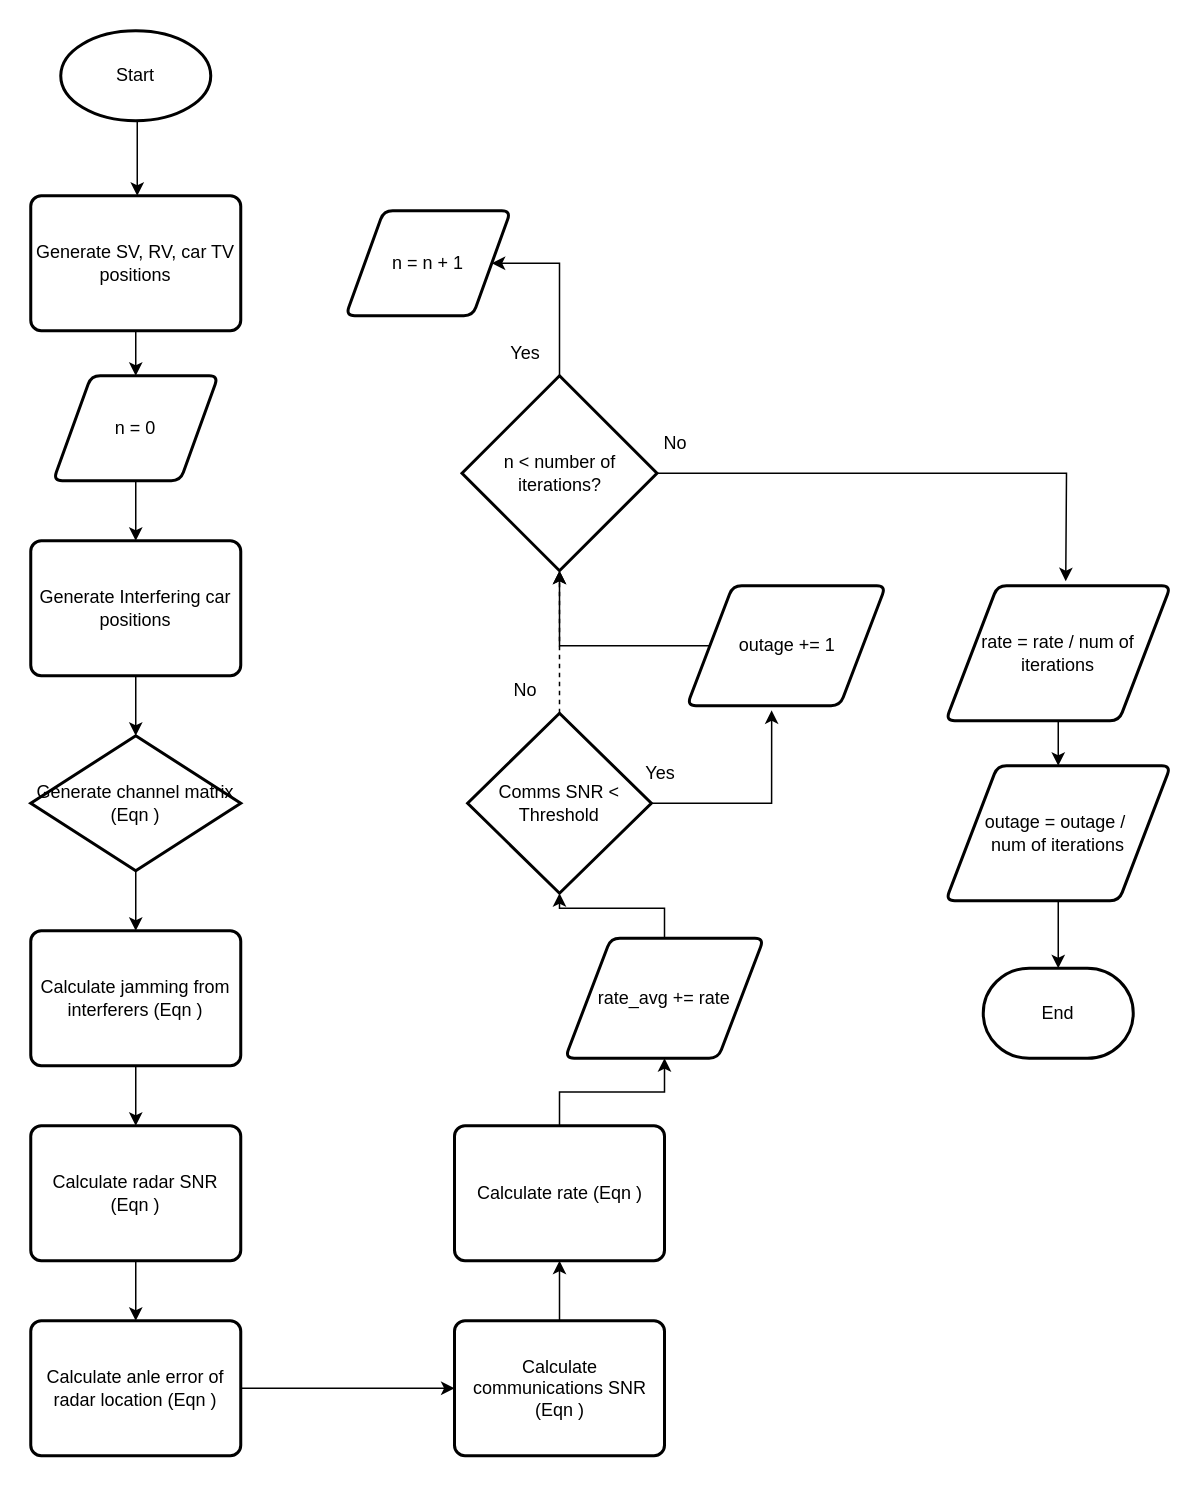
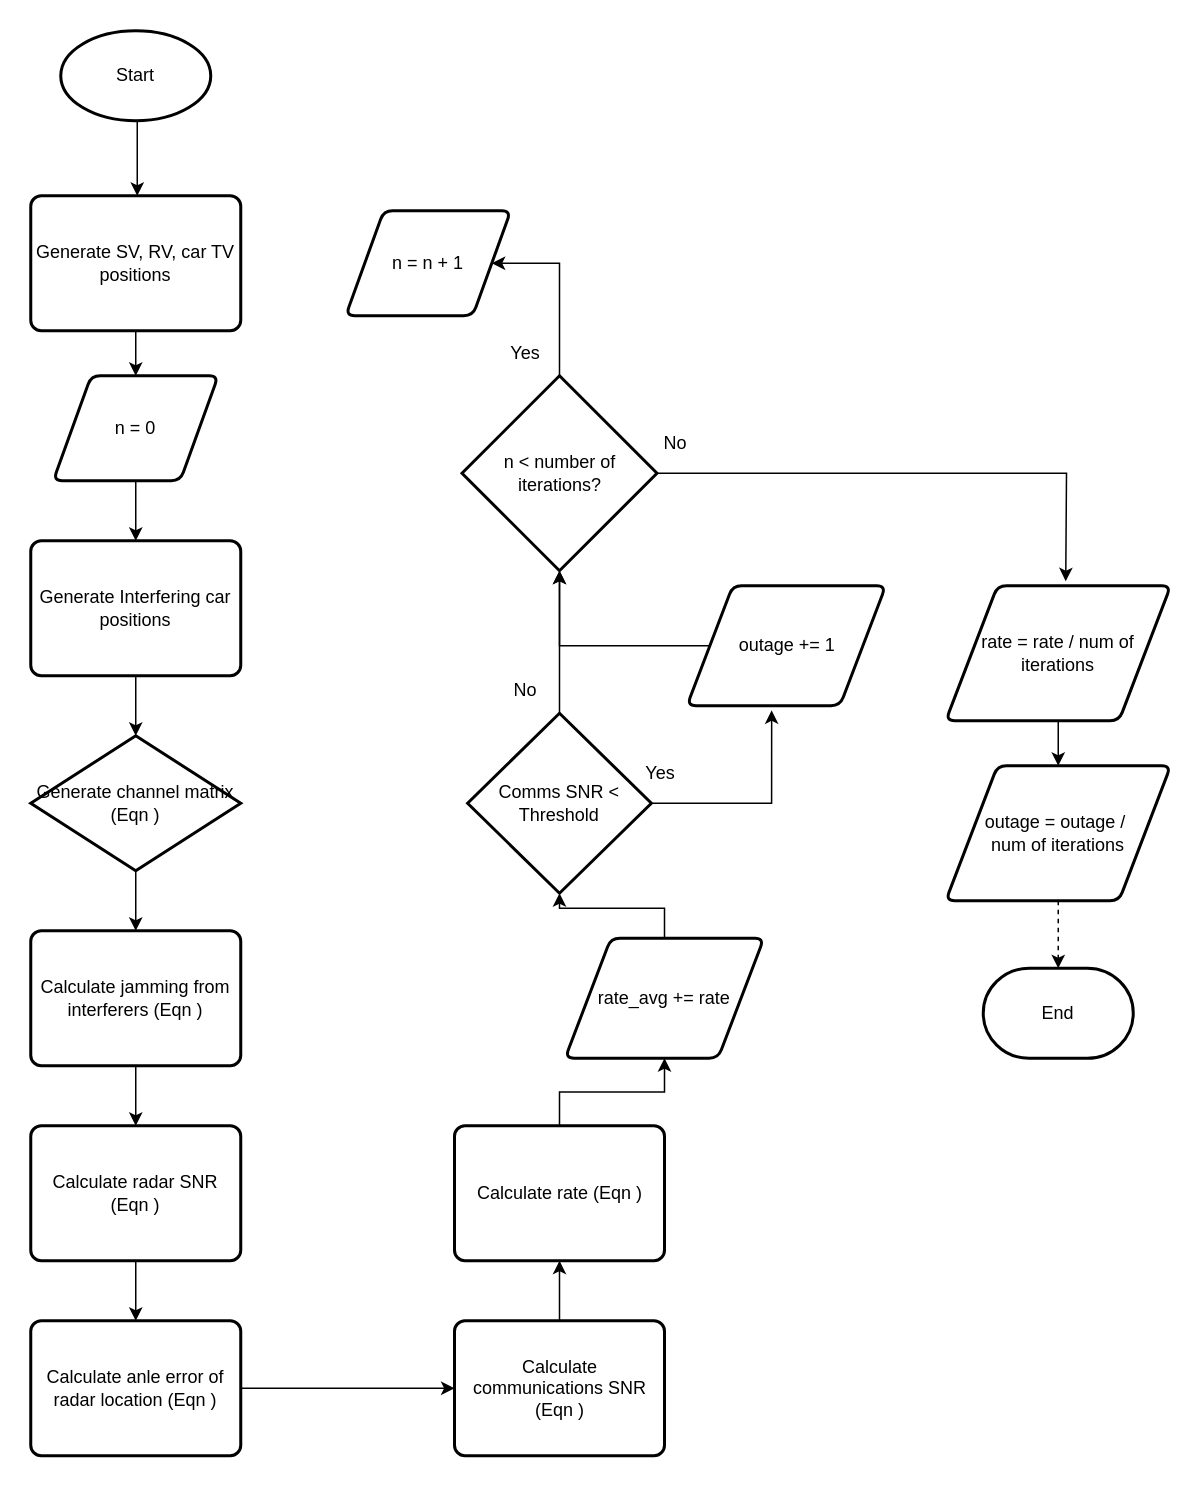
  <mxCell id="0" />
  <mxCell id="1" parent="0" />
  <mxCell id="2" value="End" style="strokeWidth=2;html=1;shape=mxgraph.flowchart.terminator;whiteSpace=wrap;" parent="1" vertex="1"><mxGeometry x="655" y="645" width="100" height="60" as="geometry" /></mxCell>
  <mxCell id="3" value="" style="edgeStyle=orthogonalEdgeStyle;rounded=0;orthogonalLoop=1;jettySize=auto;html=1;" edge="1" parent="1"><mxGeometry relative="1" as="geometry"><mxPoint x="91" y="80" as="sourcePoint" /><mxPoint x="91" y="130" as="targetPoint" /></mxGeometry></mxCell>
  <mxCell id="4" value="Start" style="strokeWidth=2;html=1;shape=mxgraph.flowchart.start_1;whiteSpace=wrap;" parent="1" vertex="1"><mxGeometry x="40" y="20" width="100" height="60" as="geometry" /></mxCell>
  <mxCell id="5" value="Generate SV, RV, car TV positions" style="rounded=1;whiteSpace=wrap;html=1;absoluteArcSize=1;arcSize=14;strokeWidth=2;" vertex="1" parent="1"><mxGeometry x="20" y="130" width="140" height="90" as="geometry" /></mxCell>
  <mxCell id="6" value="n &amp;lt; number of iterations?" style="strokeWidth=2;html=1;shape=mxgraph.flowchart.decision;whiteSpace=wrap;" vertex="1" parent="1"><mxGeometry x="307.5" y="250" width="130" height="130" as="geometry" /></mxCell>
  <mxCell id="7" value="n = n + 1" style="shape=parallelogram;html=1;strokeWidth=2;perimeter=parallelogramPerimeter;whiteSpace=wrap;rounded=1;arcSize=12;size=0.23;" vertex="1" parent="1"><mxGeometry x="230" y="140" width="110" height="70" as="geometry" /></mxCell>
  <mxCell id="8" value="n = 0" style="shape=parallelogram;html=1;strokeWidth=2;perimeter=parallelogramPerimeter;whiteSpace=wrap;rounded=1;arcSize=12;size=0.23;" vertex="1" parent="1"><mxGeometry x="35" y="250" width="110" height="70" as="geometry" /></mxCell>
  <mxCell id="9" value="" style="edgeStyle=orthogonalEdgeStyle;rounded=0;orthogonalLoop=1;jettySize=auto;html=1;exitX=0.5;exitY=1;exitDx=0;exitDy=0;entryX=0.5;entryY=0;entryDx=0;entryDy=0;" edge="1" parent="1" source="5" target="8"><mxGeometry relative="1" as="geometry"><mxPoint x="90" y="350" as="sourcePoint" /><mxPoint x="110" y="150" as="targetPoint" /></mxGeometry></mxCell>
  <mxCell id="10" value="Yes" style="text;html=1;align=center;verticalAlign=middle;whiteSpace=wrap;rounded=0;" vertex="1" parent="1"><mxGeometry x="320" y="220" width="60" height="30" as="geometry" /></mxCell>
  <mxCell id="11" value="" style="edgeStyle=orthogonalEdgeStyle;rounded=0;orthogonalLoop=1;jettySize=auto;html=1;exitX=1;exitY=0.5;exitDx=0;exitDy=0;exitPerimeter=0;" edge="1" parent="1" source="6"><mxGeometry relative="1" as="geometry"><mxPoint x="490" y="190" as="sourcePoint" /><mxPoint x="710" y="387" as="targetPoint" /></mxGeometry></mxCell>
  <mxCell id="12" value="Generate Interfering car positions" style="rounded=1;whiteSpace=wrap;html=1;absoluteArcSize=1;arcSize=14;strokeWidth=2;" vertex="1" parent="1"><mxGeometry x="20" y="360" width="140" height="90" as="geometry" /></mxCell>
  <mxCell id="13" value="" style="edgeStyle=orthogonalEdgeStyle;rounded=0;orthogonalLoop=1;jettySize=auto;html=1;exitX=0.5;exitY=1;exitDx=0;exitDy=0;entryX=0.5;entryY=0;entryDx=0;entryDy=0;" edge="1" parent="1" source="8" target="12"><mxGeometry relative="1" as="geometry"><mxPoint x="100" y="360" as="sourcePoint" /><mxPoint x="100" y="400" as="targetPoint" /></mxGeometry></mxCell>
  <mxCell id="14" value="No" style="text;html=1;align=center;verticalAlign=middle;whiteSpace=wrap;rounded=0;" vertex="1" parent="1"><mxGeometry x="420" y="280" width="60" height="30" as="geometry" /></mxCell>
  <mxCell id="15" value="Generate channel matrix (Eqn )" style="rhombus;whiteSpace=wrap;html=1;absoluteArcSize=1;arcSize=14;strokeWidth=2;" vertex="1" parent="1"><mxGeometry x="20" y="490" width="140" height="90" as="geometry" /></mxCell>
  <mxCell id="16" value="Calculate jamming from interferers (Eqn )" style="rounded=1;whiteSpace=wrap;html=1;absoluteArcSize=1;arcSize=14;strokeWidth=2;" vertex="1" parent="1"><mxGeometry x="20" y="620" width="140" height="90" as="geometry" /></mxCell>
  <mxCell id="17" value="Calculate radar SNR (Eqn )" style="rounded=1;whiteSpace=wrap;html=1;absoluteArcSize=1;arcSize=14;strokeWidth=2;" vertex="1" parent="1"><mxGeometry x="20" y="750" width="140" height="90" as="geometry" /></mxCell>
  <mxCell id="18" value="Calculate anle error of radar location (Eqn )" style="rounded=1;whiteSpace=wrap;html=1;absoluteArcSize=1;arcSize=14;strokeWidth=2;" vertex="1" parent="1"><mxGeometry x="20" y="880" width="140" height="90" as="geometry" /></mxCell>
  <mxCell id="19" value="Calculate communications SNR (Eqn )" style="rounded=1;whiteSpace=wrap;html=1;absoluteArcSize=1;arcSize=14;strokeWidth=2;" vertex="1" parent="1"><mxGeometry x="302.5" y="880" width="140" height="90" as="geometry" /></mxCell>
  <mxCell id="20" value="Calculate rate (Eqn )" style="rounded=1;whiteSpace=wrap;html=1;absoluteArcSize=1;arcSize=14;strokeWidth=2;" vertex="1" parent="1"><mxGeometry x="302.5" y="750" width="140" height="90" as="geometry" /></mxCell>
  <mxCell id="21" value="Comms SNR &amp;lt; Threshold" style="strokeWidth=2;html=1;shape=mxgraph.flowchart.decision;whiteSpace=wrap;" vertex="1" parent="1"><mxGeometry x="311.25" y="475" width="122.5" height="120" as="geometry" /></mxCell>
  <mxCell id="22" value="rate_avg += rate" style="shape=parallelogram;html=1;strokeWidth=2;perimeter=parallelogramPerimeter;whiteSpace=wrap;rounded=1;arcSize=12;size=0.23;" vertex="1" parent="1"><mxGeometry x="376.25" y="625" width="132.5" height="80" as="geometry" /></mxCell>
  <mxCell id="23" value="Yes" style="text;html=1;align=center;verticalAlign=middle;whiteSpace=wrap;rounded=0;" vertex="1" parent="1"><mxGeometry x="410" y="500" width="60" height="30" as="geometry" /></mxCell>
  <mxCell id="24" value="No" style="text;html=1;align=center;verticalAlign=middle;whiteSpace=wrap;rounded=0;" vertex="1" parent="1"><mxGeometry x="320" y="445" width="60" height="30" as="geometry" /></mxCell>
  <mxCell id="25" value="" style="edgeStyle=orthogonalEdgeStyle;rounded=0;orthogonalLoop=1;jettySize=auto;html=1;exitX=0.5;exitY=1;exitDx=0;exitDy=0;entryX=0.5;entryY=0;entryDx=0;entryDy=0;" edge="1" parent="1" source="12" target="15"><mxGeometry relative="1" as="geometry"><mxPoint x="100" y="330" as="sourcePoint" /><mxPoint x="100" y="370" as="targetPoint" /></mxGeometry></mxCell>
  <mxCell id="26" value="" style="edgeStyle=orthogonalEdgeStyle;rounded=0;orthogonalLoop=1;jettySize=auto;html=1;exitX=0.5;exitY=1;exitDx=0;exitDy=0;entryX=0.5;entryY=0;entryDx=0;entryDy=0;" edge="1" parent="1" source="15" target="16"><mxGeometry relative="1" as="geometry"><mxPoint x="110" y="340" as="sourcePoint" /><mxPoint x="110" y="380" as="targetPoint" /></mxGeometry></mxCell>
  <mxCell id="27" value="" style="edgeStyle=orthogonalEdgeStyle;rounded=0;orthogonalLoop=1;jettySize=auto;html=1;exitX=0.5;exitY=1;exitDx=0;exitDy=0;entryX=0.5;entryY=0;entryDx=0;entryDy=0;" edge="1" parent="1" source="16" target="17"><mxGeometry relative="1" as="geometry"><mxPoint x="120" y="350" as="sourcePoint" /><mxPoint x="120" y="390" as="targetPoint" /></mxGeometry></mxCell>
  <mxCell id="28" value="" style="edgeStyle=orthogonalEdgeStyle;rounded=0;orthogonalLoop=1;jettySize=auto;html=1;exitX=0.5;exitY=1;exitDx=0;exitDy=0;entryX=0.5;entryY=0;entryDx=0;entryDy=0;" edge="1" parent="1" source="17" target="18"><mxGeometry relative="1" as="geometry"><mxPoint x="130" y="360" as="sourcePoint" /><mxPoint x="130" y="400" as="targetPoint" /></mxGeometry></mxCell>
  <mxCell id="29" value="" style="edgeStyle=orthogonalEdgeStyle;rounded=0;orthogonalLoop=1;jettySize=auto;html=1;exitX=1;exitY=0.5;exitDx=0;exitDy=0;entryX=0;entryY=0.5;entryDx=0;entryDy=0;" edge="1" parent="1" source="18" target="19"><mxGeometry relative="1" as="geometry"><mxPoint x="140" y="370" as="sourcePoint" /><mxPoint x="140" y="410" as="targetPoint" /></mxGeometry></mxCell>
  <mxCell id="30" value="" style="edgeStyle=orthogonalEdgeStyle;rounded=0;orthogonalLoop=1;jettySize=auto;html=1;exitX=0.5;exitY=0;exitDx=0;exitDy=0;entryX=0.5;entryY=1;entryDx=0;entryDy=0;" edge="1" parent="1" source="19" target="20"><mxGeometry relative="1" as="geometry"><mxPoint x="150" y="380" as="sourcePoint" /><mxPoint x="150" y="420" as="targetPoint" /></mxGeometry></mxCell>
  <mxCell id="31" value="" style="edgeStyle=orthogonalEdgeStyle;rounded=0;orthogonalLoop=1;jettySize=auto;html=1;exitX=0.5;exitY=0;exitDx=0;exitDy=0;entryX=0.5;entryY=1;entryDx=0;entryDy=0;" edge="1" parent="1" source="20" target="22"><mxGeometry relative="1" as="geometry"><mxPoint x="160" y="390" as="sourcePoint" /><mxPoint x="160" y="430" as="targetPoint" /></mxGeometry></mxCell>
  <mxCell id="32" value="" style="edgeStyle=orthogonalEdgeStyle;rounded=0;orthogonalLoop=1;jettySize=auto;html=1;exitX=0.5;exitY=0;exitDx=0;exitDy=0;entryX=0.5;entryY=1;entryDx=0;entryDy=0;entryPerimeter=0;" edge="1" parent="1" source="22" target="21"><mxGeometry relative="1" as="geometry"><mxPoint x="170" y="400" as="sourcePoint" /><mxPoint x="290" y="610" as="targetPoint" /></mxGeometry></mxCell>
  <mxCell id="33" value="outage += 1" style="shape=parallelogram;html=1;strokeWidth=2;perimeter=parallelogramPerimeter;whiteSpace=wrap;rounded=1;arcSize=12;size=0.23;" vertex="1" parent="1"><mxGeometry x="457.5" y="390" width="132.5" height="80" as="geometry" /></mxCell>
  <mxCell id="34" value="" style="edgeStyle=orthogonalEdgeStyle;rounded=0;orthogonalLoop=1;jettySize=auto;html=1;exitX=1;exitY=0.5;exitDx=0;exitDy=0;entryX=0.426;entryY=1.038;entryDx=0;entryDy=0;entryPerimeter=0;exitPerimeter=0;" edge="1" parent="1" source="21" target="33"><mxGeometry relative="1" as="geometry"><mxPoint x="383" y="635" as="sourcePoint" /><mxPoint x="383" y="605" as="targetPoint" /></mxGeometry></mxCell>
  <mxCell id="35" value="" style="edgeStyle=orthogonalEdgeStyle;rounded=0;orthogonalLoop=1;jettySize=auto;html=1;exitX=0.5;exitY=0;exitDx=0;exitDy=0;entryX=1;entryY=0.5;entryDx=0;entryDy=0;exitPerimeter=0;" edge="1" parent="1" source="6" target="7"><mxGeometry relative="1" as="geometry"><mxPoint x="253" y="185" as="sourcePoint" /><mxPoint x="170" y="415" as="targetPoint" /><Array as="points"><mxPoint x="373" y="175" /></Array></mxGeometry></mxCell>
  <mxCell id="36" value="" style="edgeStyle=orthogonalEdgeStyle;rounded=0;orthogonalLoop=1;jettySize=auto;html=1;exitX=0;exitY=0.5;exitDx=0;exitDy=0;entryX=0.5;entryY=1;entryDx=0;entryDy=0;entryPerimeter=0;" edge="1" parent="1" source="33" target="6"><mxGeometry relative="1" as="geometry"><mxPoint x="383" y="260" as="sourcePoint" /><mxPoint x="337" y="185" as="targetPoint" /><Array as="points"><mxPoint x="373" y="430" /></Array></mxGeometry></mxCell>
- <mxCell id="37" value="" style="edgeStyle=orthogonalEdgeStyle;rounded=0;orthogonalLoop=1;jettySize=auto;html=1;exitX=0.5;exitY=0;exitDx=0;exitDy=0;entryX=0.5;entryY=1;entryDx=0;entryDy=0;exitPerimeter=0;entryPerimeter=0;dashed=1;" edge="1" parent="1" source="21" target="6"><mxGeometry relative="1" as="geometry"><mxPoint x="253" y="185" as="sourcePoint" /><mxPoint x="170" y="415" as="targetPoint" /></mxGeometry></mxCell>
+ <mxCell id="37" value="" style="edgeStyle=orthogonalEdgeStyle;rounded=0;orthogonalLoop=1;jettySize=auto;html=1;exitX=0.5;exitY=0;exitDx=0;exitDy=0;entryX=0.5;entryY=1;entryDx=0;entryDy=0;exitPerimeter=0;entryPerimeter=0;" edge="1" parent="1" source="21" target="6"><mxGeometry relative="1" as="geometry"><mxPoint x="253" y="185" as="sourcePoint" /><mxPoint x="170" y="415" as="targetPoint" /></mxGeometry></mxCell>
  <mxCell id="38" value="rate = rate / num of iterations" style="shape=parallelogram;html=1;strokeWidth=2;perimeter=parallelogramPerimeter;whiteSpace=wrap;rounded=1;arcSize=12;size=0.23;" vertex="1" parent="1"><mxGeometry x="630" y="390" width="150" height="90" as="geometry" /></mxCell>
  <mxCell id="39" value="&lt;div&gt;outage = outage /&amp;nbsp;&lt;/div&gt;&lt;div&gt;num of iterations&lt;/div&gt;" style="shape=parallelogram;html=1;strokeWidth=2;perimeter=parallelogramPerimeter;whiteSpace=wrap;rounded=1;arcSize=12;size=0.23;" vertex="1" parent="1"><mxGeometry x="630" y="510" width="150" height="90" as="geometry" /></mxCell>
  <mxCell id="40" value="" style="edgeStyle=orthogonalEdgeStyle;rounded=0;orthogonalLoop=1;jettySize=auto;html=1;exitX=0.5;exitY=1;exitDx=0;exitDy=0;entryX=0.5;entryY=0;entryDx=0;entryDy=0;" edge="1" parent="1" source="38" target="39"><mxGeometry relative="1" as="geometry"><mxPoint x="448" y="325" as="sourcePoint" /><mxPoint x="706" y="397" as="targetPoint" /></mxGeometry></mxCell>
- <mxCell id="41" value="" style="edgeStyle=orthogonalEdgeStyle;rounded=0;orthogonalLoop=1;jettySize=auto;html=1;entryX=0.5;entryY=0;entryDx=0;entryDy=0;entryPerimeter=0;exitX=0.5;exitY=1;exitDx=0;exitDy=0;" edge="1" parent="1" source="39" target="2"><mxGeometry relative="1" as="geometry"><mxPoint x="700" y="603" as="sourcePoint" /><mxPoint x="716" y="407" as="targetPoint" /></mxGeometry></mxCell>
+ <mxCell id="41" value="" style="edgeStyle=orthogonalEdgeStyle;rounded=0;orthogonalLoop=1;jettySize=auto;html=1;entryX=0.5;entryY=0;entryDx=0;entryDy=0;entryPerimeter=0;exitX=0.5;exitY=1;exitDx=0;exitDy=0;dashed=1;" edge="1" parent="1" source="39" target="2"><mxGeometry relative="1" as="geometry"><mxPoint x="700" y="603" as="sourcePoint" /><mxPoint x="716" y="407" as="targetPoint" /></mxGeometry></mxCell>
